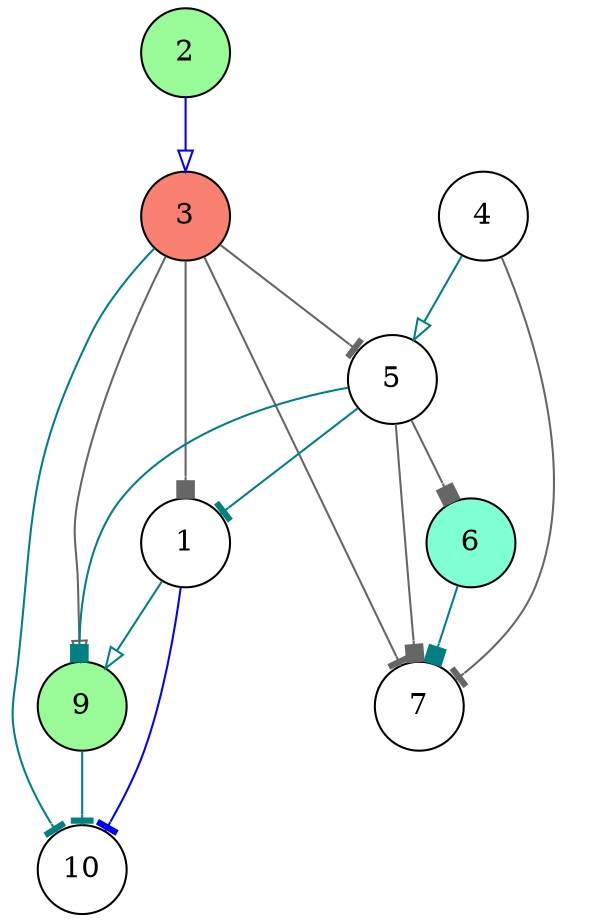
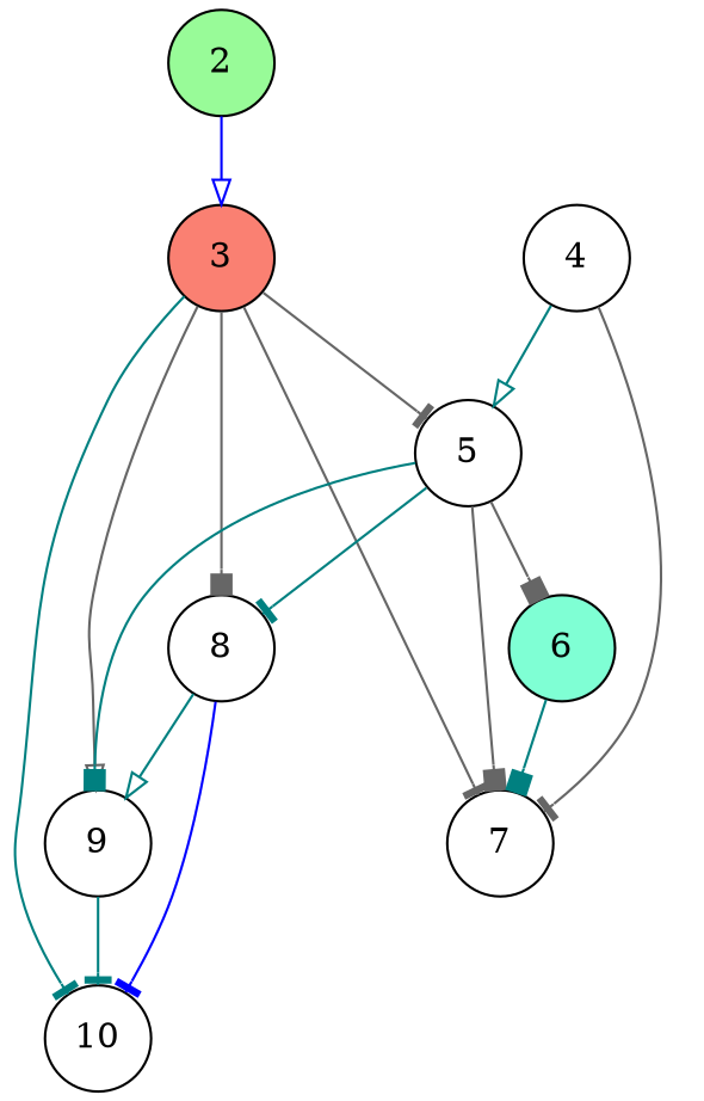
  digraph {
    node [fillcolor=white fixedsize=true shape=circle style=filled]
    edge [arrowhead=tee color=gray40]
    2 [fillcolor=palegreen width=0.6]
    3 [fillcolor=salmon width=0.6]
-   9 [fillcolor=palegreen width=0.6]
+   9 [width=0.6]
    7 [width=0.6]
    5 [width=0.6]
-   8 [width=0.6 label=1]
+   8 [width=0.6]
    10 [width=0.6]
    4 [width=0.6]
    6 [fillcolor=aquamarine width=0.6]
    2 -> 3 [arrowhead=onormal color=blue]
    3 -> 9 [arrowhead=onormal]
    3 -> 7
    3 -> 5
    3 -> 8 [arrowhead=box]
    3 -> 10 [color=teal]
    9 -> 10 [color=teal]
    5 -> 9 [arrowhead=box color=teal]
    5 -> 7 [arrowhead=box]
    5 -> 8 [color=teal]
    5 -> 6 [arrowhead=box]
    8 -> 9 [arrowhead=onormal color=teal]
    8 -> 10 [color=blue]
    4 -> 7
    4 -> 5 [arrowhead=onormal color=teal]
    6 -> 7 [arrowhead=box color=teal]
  }
